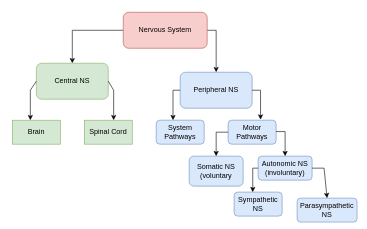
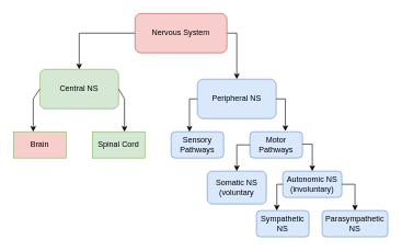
  <mxCell id="0" />
  <mxCell id="1" parent="0" />
  <mxCell id="2" style="edgeStyle=orthogonalEdgeStyle;rounded=0;orthogonalLoop=1;jettySize=auto;html=1;entryX=0.5;entryY=0;entryDx=0;entryDy=0;exitX=0;exitY=0.5;exitDx=0;exitDy=0;" edge="1" parent="1" source="4" target="6"><mxGeometry relative="1" as="geometry"><Array as="points"><mxPoint x="120" y="50" /></Array></mxGeometry></mxCell>
  <mxCell id="3" style="edgeStyle=orthogonalEdgeStyle;rounded=0;orthogonalLoop=1;jettySize=auto;html=1;exitX=1;exitY=0.5;exitDx=0;exitDy=0;entryX=0.5;entryY=0;entryDx=0;entryDy=0;" edge="1" parent="1" source="4" target="5"><mxGeometry relative="1" as="geometry"><mxPoint x="360" y="130" as="targetPoint" /><Array as="points"><mxPoint x="360" y="50" /></Array></mxGeometry></mxCell>
  <mxCell id="4" value="Nervous System" style="rounded=1;whiteSpace=wrap;html=1;fillColor=#f8cecc;strokeColor=#b85450;" vertex="1" parent="1"><mxGeometry x="205" y="20" width="140" height="60" as="geometry" /></mxCell>
  <mxCell id="5" value="Peripheral NS" style="rounded=1;whiteSpace=wrap;html=1;fillColor=#dae8fc;strokeColor=#6c8ebf;" vertex="1" parent="1"><mxGeometry x="300" y="120" width="120" height="60" as="geometry" /></mxCell>
  <mxCell id="6" value="Central NS" style="rounded=1;whiteSpace=wrap;html=1;fillColor=#d5e8d4;strokeColor=#82b366;" vertex="1" parent="1"><mxGeometry x="60" y="105" width="120" height="60" as="geometry" /></mxCell>
- <mxCell id="7" value="Brain" style="rounded=0;whiteSpace=wrap;html=1;fillColor=#d5e8d4;strokeColor=#82b366;" vertex="1" parent="1"><mxGeometry x="20" y="200" width="80" height="40" as="geometry" /></mxCell>
+ <mxCell id="7" value="Brain" style="rounded=0;whiteSpace=wrap;html=1;fillColor=#f8cecc;strokeColor=#82b366;" vertex="1" parent="1"><mxGeometry x="20" y="200" width="80" height="40" as="geometry" /></mxCell>
  <mxCell id="8" value="Spinal Cord" style="rounded=0;whiteSpace=wrap;html=1;fillColor=#d5e8d4;strokeColor=#82b366;" vertex="1" parent="1"><mxGeometry x="140" y="200" width="80" height="40" as="geometry" /></mxCell>
- <mxCell id="9" value="System Pathways" style="rounded=1;whiteSpace=wrap;html=1;fillColor=#dae8fc;strokeColor=#6c8ebf;" vertex="1" parent="1"><mxGeometry x="260" y="200" width="80" height="40" as="geometry" /></mxCell>
+ <mxCell id="9" value="Sensory Pathways" style="rounded=1;whiteSpace=wrap;html=1;fillColor=#dae8fc;strokeColor=#6c8ebf;" vertex="1" parent="1"><mxGeometry x="260" y="200" width="80" height="40" as="geometry" /></mxCell>
  <mxCell id="10" value="Motor Pathways" style="rounded=1;whiteSpace=wrap;html=1;fillColor=#dae8fc;strokeColor=#6c8ebf;" vertex="1" parent="1"><mxGeometry x="380" y="200" width="80" height="40" as="geometry" /></mxCell>
  <mxCell id="11" value="&lt;div&gt;Somatic NS&lt;/div&gt;&lt;div&gt;(voluntary&lt;br&gt;&lt;/div&gt;" style="rounded=1;whiteSpace=wrap;html=1;fillColor=#dae8fc;strokeColor=#6c8ebf;" vertex="1" parent="1"><mxGeometry x="315" y="260" width="90" height="50" as="geometry" /></mxCell>
  <mxCell id="12" value="&lt;div&gt;Autonomic NS&lt;/div&gt;&lt;div&gt;(involuntary)&lt;br&gt;&lt;/div&gt;" style="rounded=1;whiteSpace=wrap;html=1;fillColor=#dae8fc;strokeColor=#6c8ebf;" vertex="1" parent="1"><mxGeometry x="430" y="260" width="90" height="40" as="geometry" /></mxCell>
  <mxCell id="13" value="Sympathetic NS" style="rounded=1;whiteSpace=wrap;html=1;fillColor=#dae8fc;strokeColor=#6c8ebf;" vertex="1" parent="1"><mxGeometry x="390" y="320" width="80" height="40" as="geometry" /></mxCell>
- <mxCell id="14" value="Parasympathetic NS" style="rounded=1;whiteSpace=wrap;html=1;fillColor=#dae8fc;strokeColor=#6c8ebf;" vertex="1" parent="1"><mxGeometry x="495" y="330" width="100" height="40" as="geometry" /></mxCell>
+ <mxCell id="14" value="Parasympathetic NS" style="rounded=1;whiteSpace=wrap;html=1;fillColor=#dae8fc;strokeColor=#6c8ebf;" vertex="1" parent="1"><mxGeometry x="490" y="320" width="100" height="40" as="geometry" /></mxCell>
  <mxCell id="15" value="" style="endArrow=classic;html=1;exitX=0;exitY=0.5;exitDx=0;exitDy=0;rounded=0;fillColor=#dae8fc;" edge="1" parent="1" source="5"><mxGeometry width="50" height="50" relative="1" as="geometry"><mxPoint x="640" y="320" as="sourcePoint" /><mxPoint x="288" y="200" as="targetPoint" /><Array as="points"><mxPoint x="288" y="150" /></Array></mxGeometry></mxCell>
  <mxCell id="16" value="" style="endArrow=classic;html=1;exitX=1;exitY=0.5;exitDx=0;exitDy=0;entryX=0.675;entryY=-0.025;entryDx=0;entryDy=0;entryPerimeter=0;rounded=0;fillColor=#dae8fc;" edge="1" parent="1" source="5" target="10"><mxGeometry width="50" height="50" relative="1" as="geometry"><mxPoint x="640" y="320" as="sourcePoint" /><mxPoint x="690" y="270" as="targetPoint" /><Array as="points"><mxPoint x="434" y="150" /></Array></mxGeometry></mxCell>
  <mxCell id="17" value="" style="endArrow=classic;html=1;exitX=1;exitY=0.5;exitDx=0;exitDy=0;rounded=0;" edge="1" parent="1" source="6"><mxGeometry width="50" height="50" relative="1" as="geometry"><mxPoint x="640" y="320" as="sourcePoint" /><mxPoint x="189" y="200" as="targetPoint" /><Array as="points"><mxPoint x="189" y="150" /></Array></mxGeometry></mxCell>
  <mxCell id="18" value="" style="endArrow=classic;html=1;exitX=0;exitY=0.5;exitDx=0;exitDy=0;rounded=0;" edge="1" parent="1" source="6"><mxGeometry width="50" height="50" relative="1" as="geometry"><mxPoint x="640" y="320" as="sourcePoint" /><mxPoint x="50" y="200" as="targetPoint" /><Array as="points"><mxPoint x="50" y="150" /></Array></mxGeometry></mxCell>
  <mxCell id="19" value="" style="endArrow=classic;html=1;entryX=0.5;entryY=0;entryDx=0;entryDy=0;rounded=0;fillColor=#dae8fc;" edge="1" parent="1" target="12"><mxGeometry width="50" height="50" relative="1" as="geometry"><mxPoint x="460" y="219" as="sourcePoint" /><mxPoint x="690" y="270" as="targetPoint" /><Array as="points"><mxPoint x="475" y="219" /></Array></mxGeometry></mxCell>
  <mxCell id="20" value="" style="endArrow=classic;html=1;exitX=0;exitY=0.5;exitDx=0;exitDy=0;entryX=0.5;entryY=0;entryDx=0;entryDy=0;rounded=0;fillColor=#dae8fc;" edge="1" parent="1" source="10" target="11"><mxGeometry width="50" height="50" relative="1" as="geometry"><mxPoint x="640" y="320" as="sourcePoint" /><mxPoint x="690" y="270" as="targetPoint" /><Array as="points"><mxPoint x="360" y="220" /></Array></mxGeometry></mxCell>
  <mxCell id="21" value="" style="endArrow=classic;html=1;exitX=1;exitY=0.5;exitDx=0;exitDy=0;entryX=0.5;entryY=0;entryDx=0;entryDy=0;rounded=0;fillColor=#dae8fc;" edge="1" parent="1" source="12" target="14"><mxGeometry width="50" height="50" relative="1" as="geometry"><mxPoint x="640" y="320" as="sourcePoint" /><mxPoint x="690" y="270" as="targetPoint" /><Array as="points"><mxPoint x="540" y="280" /></Array></mxGeometry></mxCell>
  <mxCell id="22" value="" style="endArrow=classic;html=1;exitX=0;exitY=0.5;exitDx=0;exitDy=0;rounded=0;fillColor=#dae8fc;" edge="1" parent="1" source="12"><mxGeometry width="50" height="50" relative="1" as="geometry"><mxPoint x="640" y="320" as="sourcePoint" /><mxPoint x="421" y="320" as="targetPoint" /><Array as="points"><mxPoint x="421" y="280" /></Array></mxGeometry></mxCell>
